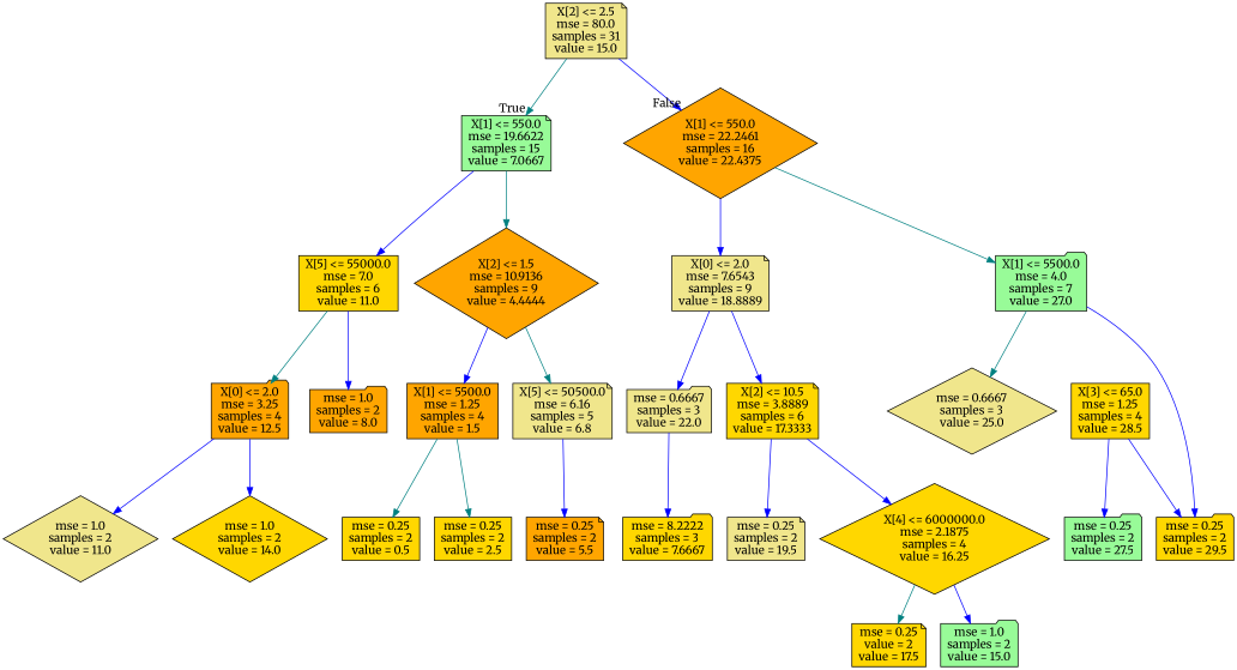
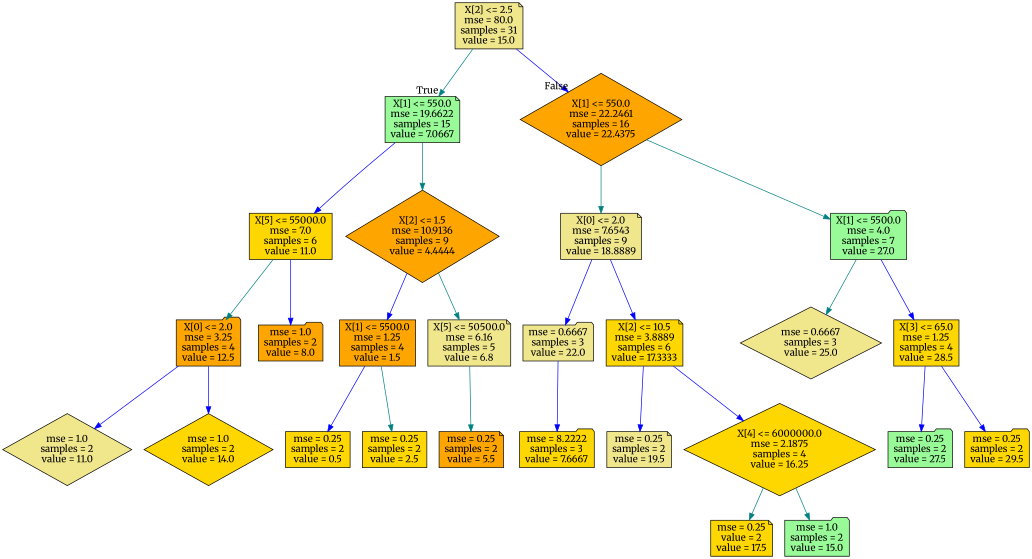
  digraph {
    fontname=Merriweather
    node [fillcolor=gold fontname=Merriweather shape=note style=filled]
    edge [color=blue fontname=Merriweather]
    n1 [fillcolor=khaki label="X[2] <= 2.5\nmse = 80.0\nsamples = 31\nvalue = 15.0"]
    n2 [fillcolor=palegreen label="X[1] <= 550.0\nmse = 19.6622\nsamples = 15\nvalue = 7.0667"]
    n3 [fillcolor=orange label="X[1] <= 550.0\nmse = 22.2461\nsamples = 16\nvalue = 22.4375" shape=diamond]
    n4 [label="X[5] <= 55000.0\nmse = 7.0\nsamples = 6\nvalue = 11.0" shape=box]
    n5 [fillcolor=orange label="X[2] <= 1.5\nmse = 10.9136\nsamples = 9\nvalue = 4.4444" shape=diamond]
    n6 [fillcolor=khaki label="X[0] <= 2.0\nmse = 7.6543\nsamples = 9\nvalue = 18.8889"]
    n7 [fillcolor=palegreen label="X[1] <= 5500.0\nmse = 4.0\nsamples = 7\nvalue = 27.0" shape=folder]
    n8 [fillcolor=orange label="X[0] <= 2.0\nmse = 3.25\nsamples = 4\nvalue = 12.5" shape=folder]
    n9 [fillcolor=orange label="mse = 1.0\nsamples = 2\nvalue = 8.0" shape=folder]
    n10 [fillcolor=orange label="X[1] <= 5500.0\nmse = 1.25\nsamples = 4\nvalue = 1.5" shape=box]
    n11 [fillcolor=khaki label="X[5] <= 50500.0\nmse = 6.16\nsamples = 5\nvalue = 6.8"]
    n12 [fillcolor=khaki label="mse = 1.0\nsamples = 2\nvalue = 11.0" shape=diamond]
    n13 [label="mse = 1.0\nsamples = 2\nvalue = 14.0" shape=diamond]
    n14 [label="mse = 0.25\nsamples = 2\nvalue = 0.5" shape=box]
    n15 [label="mse = 0.25\nsamples = 2\nvalue = 2.5" shape=box]
    n16 [fillcolor=orange label="mse = 0.25\nsamples = 2\nvalue = 5.5"]
    n17 [label="mse = 8.2222\nsamples = 3\nvalue = 7.6667" shape=folder]
    n18 [fillcolor=khaki label="mse = 0.6667\nsamples = 3\nvalue = 22.0" shape=folder]
    n19 [label="X[2] <= 10.5\nmse = 3.8889\nsamples = 6\nvalue = 17.3333"]
    n20 [fillcolor=khaki label="mse = 0.6667\nsamples = 3\nvalue = 25.0" shape=diamond]
    n21 [label="X[3] <= 65.0\nmse = 1.25\nsamples = 4\nvalue = 28.5" shape=box]
    n22 [fillcolor=khaki label="mse = 0.25\nsamples = 2\nvalue = 19.5"]
    n23 [label="X[4] <= 6000000.0\nmse = 2.1875\nsamples = 4\nvalue = 16.25" shape=diamond]
    n24 [label="mse = 0.25\nvalue = 2\nvalue = 17.5"]
    n25 [fillcolor=palegreen label="mse = 1.0\nsamples = 2\nvalue = 15.0" shape=folder]
    n26 [fillcolor=palegreen label="mse = 0.25\nsamples = 2\nvalue = 27.5" shape=folder]
    n27 [label="mse = 0.25\nsamples = 2\nvalue = 29.5" shape=folder]
    n1 -> n2 [color=teal headlabel=True labelangle=45 labeldistance=2.5]
    n1 -> n3 [headlabel=False labelangle=-45 labeldistance=2.5]
    n2 -> n4
    n2 -> n5 [color=teal]
-   n3 -> n6
+   n3 -> n6 [color=teal]
    n3 -> n7 [color=teal]
    n4 -> n8 [color=teal]
    n4 -> n9
    n5 -> n10
    n5 -> n11 [color=teal]
    n6 -> n18
    n6 -> n19
    n7 -> n20 [color=teal]
-   n7 -> n27
+   n7 -> n21
    n8 -> n12
    n8 -> n13
-   n10 -> n14 [color=teal]
+   n10 -> n14
    n10 -> n15 [color=teal]
-   n11 -> n16
+   n11 -> n16 [color=teal]
    n18 -> n17
    n19 -> n22
    n19 -> n23
    n21 -> n26
    n21 -> n27
    n23 -> n24 [color=teal]
-   n23 -> n25
+   n23 -> n25 [color=teal]
  }
